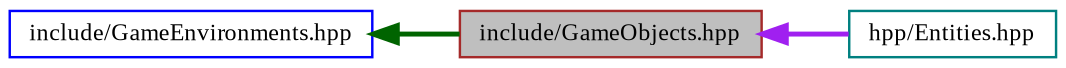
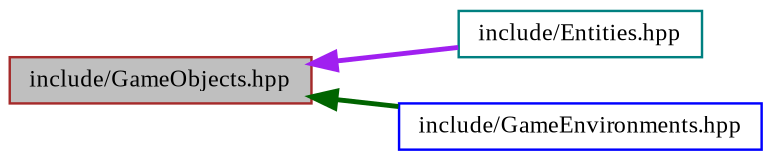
  digraph {
    fontname="Liberation Serif"
    rankdir=LR
    node [fillcolor=white fontname="Liberation Serif" fontsize=10 shape=record style=filled]
    edge [dir=back fontname="Liberation Serif" fontsize=10 labelfontname=Helvetica labelfontsize=10 style=bold]
    n1 [color=brown fillcolor=grey75 fontcolor=black height=0.2 label="include/GameObjects.hpp" width=0.4]
-   n2 [color=teal height=0.2 label="hpp/Entities.hpp" width=0.4]
+   n2 [color=teal height=0.2 label="include/Entities.hpp" width=0.4]
    n3 [color=blue height=0.2 label="include/GameEnvironments.hpp" width=0.4]
    n1 -> n2 [color=purple]
-   n3 -> n1 [color=darkgreen]
+   n1 -> n3 [color=darkgreen]
  }
